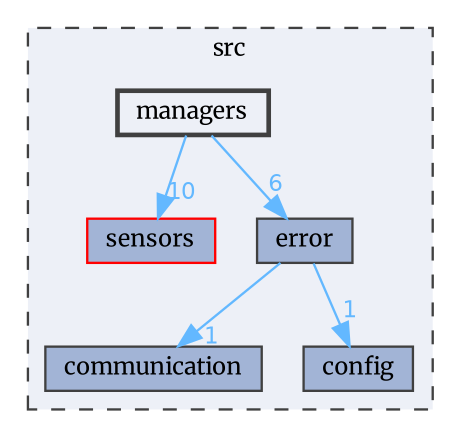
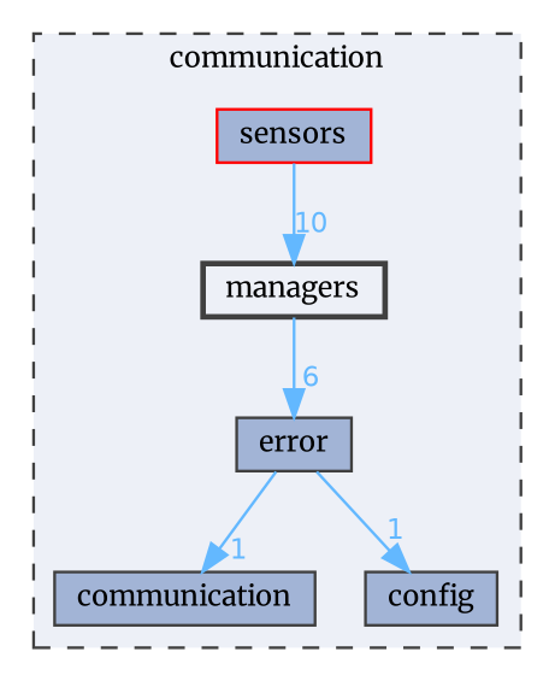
  digraph {
    compound=true
    fontname=Merriweather
    node [color=grey25 fillcolor="#a2b4d6" fontname=Merriweather fontsize=10 shape=box style=filled]
    edge [color=steelblue1 fontcolor=steelblue1 fontname=Merriweather fontsize=10 headlabel=1 labeldistance=1.5 labelfontname=Helvetica labelfontsize=10]
    n1 [height=0.2 label=communication width=0.4]
    n2 [color=red height=0.2 label=sensors width=0.4]
    n3 [height=0.2 label=config width=0.4]
    n4 [height=0.2 label=error width=0.4]
    n5 [fillcolor="#edf0f7" height=0.2 label=managers style="filled,bold" width=0.4]
    subgraph cluster_1 {
      bgcolor="#edf0f7"
      fontsize=10
-     label=src
+     label=communication
      pencolor=grey25
      style="filled,dashed"
      n1
      n2
      n3
      n4
      n5
    }
    n4 -> n1
    n4 -> n3
-   n5 -> n2 [headlabel=10]
+   n2 -> n5 [headlabel=10]
    n5 -> n4 [headlabel=6]
  }
